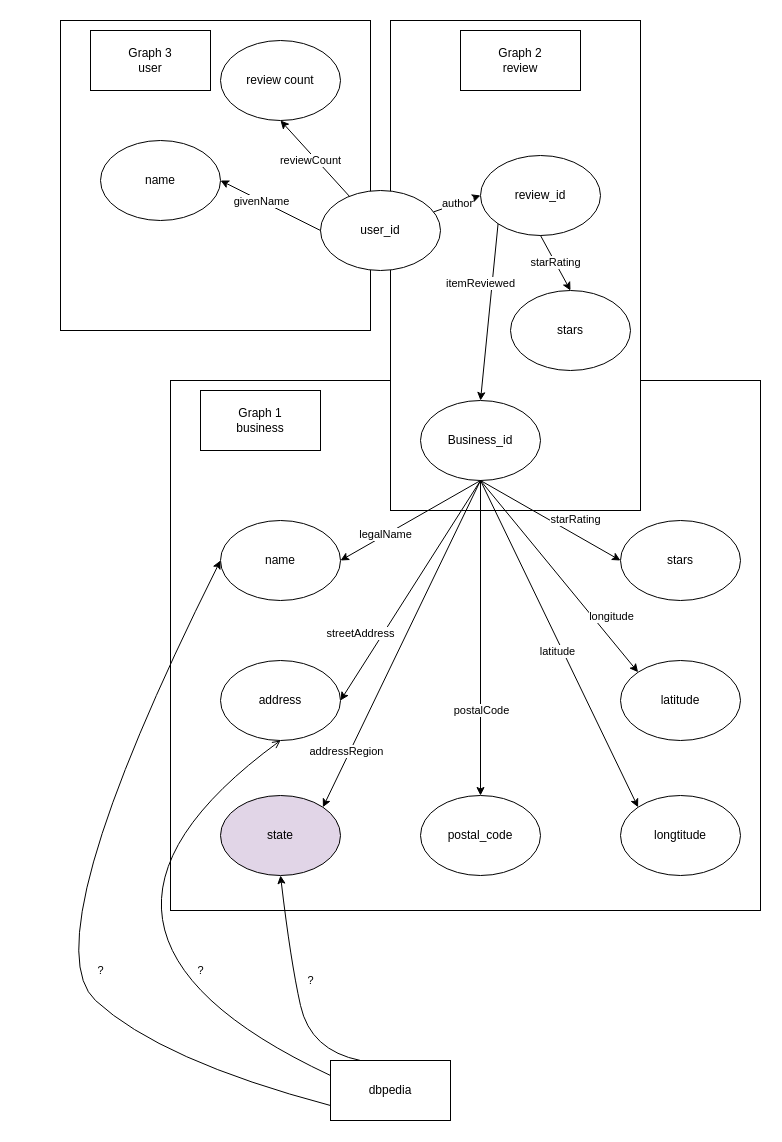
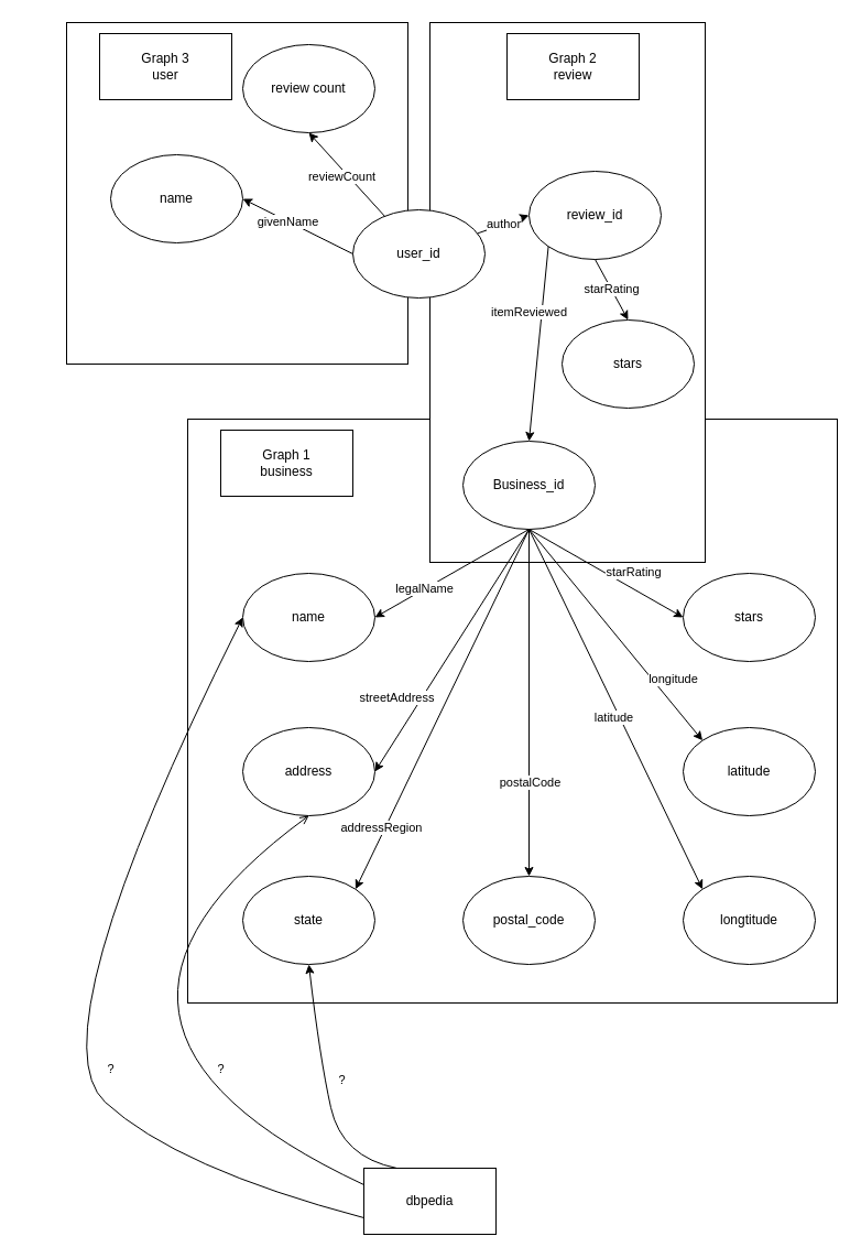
  <mxCell id="0" />
  <mxCell id="1" parent="0" />
  <mxCell id="2" value="" style="rounded=0;whiteSpace=wrap;html=1;" parent="1" vertex="1"><mxGeometry x="60" y="20" width="310" height="310" as="geometry" /></mxCell>
  <mxCell id="3" value="" style="rounded=0;whiteSpace=wrap;html=1;" parent="1" vertex="1"><mxGeometry x="170" y="380" width="590" height="530" as="geometry" /></mxCell>
  <mxCell id="4" value="" style="rounded=0;whiteSpace=wrap;html=1;" parent="1" vertex="1"><mxGeometry x="390" y="20" width="250" height="490" as="geometry" /></mxCell>
  <mxCell id="5" value="Business_id" style="ellipse;whiteSpace=wrap;html=1;" parent="1" vertex="1"><mxGeometry x="420" y="400" width="120" height="80" as="geometry" /></mxCell>
  <mxCell id="6" value="name" style="ellipse;whiteSpace=wrap;html=1;" parent="1" vertex="1"><mxGeometry x="220" y="520" width="120" height="80" as="geometry" /></mxCell>
  <mxCell id="7" value="stars" style="ellipse;whiteSpace=wrap;html=1;" parent="1" vertex="1"><mxGeometry x="620" y="520" width="120" height="80" as="geometry" /></mxCell>
  <mxCell id="8" value="address" style="ellipse;whiteSpace=wrap;html=1;" parent="1" vertex="1"><mxGeometry x="220" y="660" width="120" height="80" as="geometry" /></mxCell>
- <mxCell id="9" value="state" style="ellipse;whiteSpace=wrap;html=1;fillColor=#e1d5e7;" parent="1" vertex="1"><mxGeometry x="220" y="795" width="120" height="80" as="geometry" /></mxCell>
+ <mxCell id="9" value="state" style="ellipse;whiteSpace=wrap;html=1;" parent="1" vertex="1"><mxGeometry x="220" y="795" width="120" height="80" as="geometry" /></mxCell>
  <mxCell id="10" value="postal_code" style="ellipse;whiteSpace=wrap;html=1;" parent="1" vertex="1"><mxGeometry x="420" y="795" width="120" height="80" as="geometry" /></mxCell>
  <mxCell id="11" value="Graph 1&lt;br&gt;business" style="rounded=0;whiteSpace=wrap;html=1;" parent="1" vertex="1"><mxGeometry x="200" y="390" width="120" height="60" as="geometry" /></mxCell>
  <mxCell id="12" value="longtitude" style="ellipse;whiteSpace=wrap;html=1;" parent="1" vertex="1"><mxGeometry x="620" y="795" width="120" height="80" as="geometry" /></mxCell>
  <mxCell id="13" value="latitude" style="ellipse;whiteSpace=wrap;html=1;" parent="1" vertex="1"><mxGeometry x="620" y="660" width="120" height="80" as="geometry" /></mxCell>
  <mxCell id="14" value="" style="endArrow=classic;html=1;rounded=0;exitX=0.5;exitY=1;exitDx=0;exitDy=0;entryX=1;entryY=0.5;entryDx=0;entryDy=0;" parent="1" source="5" target="6" edge="1"><mxGeometry width="50" height="50" relative="1" as="geometry"><mxPoint x="430" y="690" as="sourcePoint" /><mxPoint x="480" y="640" as="targetPoint" /></mxGeometry></mxCell>
  <mxCell id="15" value="legalName" style="edgeLabel;html=1;align=center;verticalAlign=middle;resizable=0;points=[];" parent="14" vertex="1" connectable="0"><mxGeometry x="0.356" y="-1" relative="1" as="geometry"><mxPoint as="offset" /></mxGeometry></mxCell>
  <mxCell id="16" value="streetAddress" style="endArrow=classic;html=1;rounded=0;exitX=0.5;exitY=1;exitDx=0;exitDy=0;entryX=1;entryY=0.5;entryDx=0;entryDy=0;" parent="1" source="5" target="8" edge="1"><mxGeometry x="0.485" y="-19" width="50" height="50" relative="1" as="geometry"><mxPoint x="430" y="690" as="sourcePoint" /><mxPoint x="480" y="640" as="targetPoint" /><mxPoint as="offset" /></mxGeometry></mxCell>
  <mxCell id="17" value="" style="endArrow=classic;html=1;rounded=0;exitX=0.5;exitY=1;exitDx=0;exitDy=0;entryX=1;entryY=0;entryDx=0;entryDy=0;" parent="1" source="5" target="9" edge="1"><mxGeometry width="50" height="50" relative="1" as="geometry"><mxPoint x="430" y="690" as="sourcePoint" /><mxPoint x="480" y="640" as="targetPoint" /></mxGeometry></mxCell>
  <mxCell id="18" value="addressRegion" style="edgeLabel;html=1;align=center;verticalAlign=middle;resizable=0;points=[];" parent="17" vertex="1" connectable="0"><mxGeometry x="0.271" y="5" relative="1" as="geometry"><mxPoint x="-39" y="60" as="offset" /></mxGeometry></mxCell>
  <mxCell id="19" value="postalCode" style="endArrow=classic;html=1;rounded=0;exitX=0.5;exitY=1;exitDx=0;exitDy=0;entryX=0.5;entryY=0;entryDx=0;entryDy=0;" parent="1" source="5" target="10" edge="1"><mxGeometry x="0.459" y="1" width="50" height="50" relative="1" as="geometry"><mxPoint x="430" y="690" as="sourcePoint" /><mxPoint x="480" y="640" as="targetPoint" /><mxPoint as="offset" /></mxGeometry></mxCell>
  <mxCell id="20" value="latitude" style="endArrow=classic;html=1;rounded=0;exitX=0.5;exitY=1;exitDx=0;exitDy=0;entryX=0;entryY=0;entryDx=0;entryDy=0;" parent="1" source="5" target="12" edge="1"><mxGeometry x="0.032" y="-5" width="50" height="50" relative="1" as="geometry"><mxPoint x="430" y="690" as="sourcePoint" /><mxPoint x="480" y="640" as="targetPoint" /><mxPoint as="offset" /></mxGeometry></mxCell>
  <mxCell id="21" value="longitude" style="endArrow=classic;html=1;rounded=0;exitX=0.5;exitY=1;exitDx=0;exitDy=0;entryX=0;entryY=0;entryDx=0;entryDy=0;" parent="1" source="5" target="13" edge="1"><mxGeometry x="0.524" y="15" width="50" height="50" relative="1" as="geometry"><mxPoint x="430" y="690" as="sourcePoint" /><mxPoint x="480" y="640" as="targetPoint" /><mxPoint x="-1" as="offset" /></mxGeometry></mxCell>
  <mxCell id="22" value="" style="endArrow=classic;html=1;rounded=0;exitX=0.5;exitY=1;exitDx=0;exitDy=0;entryX=0;entryY=0.5;entryDx=0;entryDy=0;" parent="1" source="5" target="7" edge="1"><mxGeometry width="50" height="50" relative="1" as="geometry"><mxPoint x="430" y="690" as="sourcePoint" /><mxPoint x="480" y="640" as="targetPoint" /></mxGeometry></mxCell>
  <mxCell id="23" value="starRating" style="edgeLabel;html=1;align=center;verticalAlign=middle;resizable=0;points=[];" parent="22" vertex="1" connectable="0"><mxGeometry x="0.308" y="3" relative="1" as="geometry"><mxPoint x="2" y="-11" as="offset" /></mxGeometry></mxCell>
  <mxCell id="24" value="user_id" style="ellipse;whiteSpace=wrap;html=1;" parent="1" vertex="1"><mxGeometry x="320" y="190" width="120" height="80" as="geometry" /></mxCell>
  <mxCell id="25" value="review_id" style="ellipse;whiteSpace=wrap;html=1;" parent="1" vertex="1"><mxGeometry x="480" y="155" width="120" height="80" as="geometry" /></mxCell>
  <mxCell id="26" value="stars" style="ellipse;whiteSpace=wrap;html=1;" parent="1" vertex="1"><mxGeometry x="510" y="290" width="120" height="80" as="geometry" /></mxCell>
  <mxCell id="27" value="itemReviewed" style="endArrow=classic;html=1;rounded=0;entryX=0.5;entryY=0;entryDx=0;entryDy=0;exitX=0;exitY=1;exitDx=0;exitDy=0;" parent="1" source="25" target="5" edge="1"><mxGeometry x="-0.311" y="-12" width="50" height="50" relative="1" as="geometry"><mxPoint x="380" y="270" as="sourcePoint" /><mxPoint x="580" y="290" as="targetPoint" /><mxPoint as="offset" /></mxGeometry></mxCell>
  <mxCell id="28" value="author" style="endArrow=classic;html=1;rounded=0;entryX=0;entryY=0.5;entryDx=0;entryDy=0;" parent="1" source="24" target="25" edge="1"><mxGeometry width="50" height="50" relative="1" as="geometry"><mxPoint x="610" y="130" as="sourcePoint" /><mxPoint x="660" y="80" as="targetPoint" /></mxGeometry></mxCell>
  <mxCell id="29" value="starRating" style="endArrow=classic;html=1;rounded=0;entryX=0.5;entryY=0;entryDx=0;entryDy=0;exitX=0.5;exitY=1;exitDx=0;exitDy=0;" parent="1" source="25" target="26" edge="1"><mxGeometry width="50" height="50" relative="1" as="geometry"><mxPoint x="610" y="130" as="sourcePoint" /><mxPoint x="660" y="80" as="targetPoint" /></mxGeometry></mxCell>
  <mxCell id="30" value="Graph 2&lt;br&gt;review" style="rounded=0;whiteSpace=wrap;html=1;" parent="1" vertex="1"><mxGeometry x="460" y="30" width="120" height="60" as="geometry" /></mxCell>
  <mxCell id="31" value="name" style="ellipse;whiteSpace=wrap;html=1;" parent="1" vertex="1"><mxGeometry x="100" y="140" width="120" height="80" as="geometry" /></mxCell>
  <mxCell id="32" value="review count" style="ellipse;whiteSpace=wrap;html=1;" parent="1" vertex="1"><mxGeometry x="220" y="40" width="120" height="80" as="geometry" /></mxCell>
  <mxCell id="33" value="" style="endArrow=classic;html=1;rounded=0;exitX=0;exitY=0.5;exitDx=0;exitDy=0;entryX=1;entryY=0.5;entryDx=0;entryDy=0;" parent="1" source="24" target="31" edge="1"><mxGeometry width="50" height="50" relative="1" as="geometry"><mxPoint x="80" y="-60" as="sourcePoint" /><mxPoint x="130" y="-110" as="targetPoint" /></mxGeometry></mxCell>
  <mxCell id="34" value="givenName" style="edgeLabel;html=1;align=center;verticalAlign=middle;resizable=0;points=[];" parent="33" vertex="1" connectable="0"><mxGeometry x="-0.233" y="3" relative="1" as="geometry"><mxPoint x="-20" y="-13" as="offset" /></mxGeometry></mxCell>
  <mxCell id="35" value="" style="endArrow=classic;html=1;rounded=0;entryX=0.5;entryY=1;entryDx=0;entryDy=0;" parent="1" source="24" target="32" edge="1"><mxGeometry width="50" height="50" relative="1" as="geometry"><mxPoint x="490" y="320" as="sourcePoint" /><mxPoint x="270" y="290" as="targetPoint" /></mxGeometry></mxCell>
  <mxCell id="36" value="reviewCount" style="edgeLabel;html=1;align=center;verticalAlign=middle;resizable=0;points=[];" parent="35" vertex="1" connectable="0"><mxGeometry x="0.203" y="3" relative="1" as="geometry"><mxPoint x="5" y="8" as="offset" /></mxGeometry></mxCell>
  <mxCell id="37" value="Graph 3&lt;br&gt;user" style="rounded=0;whiteSpace=wrap;html=1;" parent="1" vertex="1"><mxGeometry x="90" y="30" width="120" height="60" as="geometry" /></mxCell>
  <mxCell id="38" value="dbpedia" style="rounded=0;whiteSpace=wrap;html=1;" parent="1" vertex="1"><mxGeometry x="330" y="1060" width="120" height="60" as="geometry" /></mxCell>
  <mxCell id="39" value="?" style="curved=1;endArrow=classic;html=1;rounded=0;entryX=0.5;entryY=1;entryDx=0;entryDy=0;exitX=0.25;exitY=0;exitDx=0;exitDy=0;" parent="1" source="38" target="9" edge="1"><mxGeometry x="0.043" y="-15" width="50" height="50" relative="1" as="geometry"><mxPoint x="290" y="1020" as="sourcePoint" /><mxPoint x="480" y="830" as="targetPoint" /><Array as="points"><mxPoint x="310" y="1050" /><mxPoint x="290" y="960" /></Array><mxPoint as="offset" /></mxGeometry></mxCell>
  <mxCell id="40" value="?" style="curved=1;endArrow=open;html=1;rounded=0;entryX=0.5;entryY=1;entryDx=0;entryDy=0;exitX=0;exitY=0.25;exitDx=0;exitDy=0;" parent="1" source="38" target="8" edge="1"><mxGeometry x="-0.511" y="-40" width="50" height="50" relative="1" as="geometry"><mxPoint x="340" y="1100" as="sourcePoint" /><mxPoint x="290" y="885" as="targetPoint" /><Array as="points"><mxPoint x="20" y="930" /></Array><mxPoint as="offset" /></mxGeometry></mxCell>
  <mxCell id="41" value="?" style="curved=1;endArrow=classic;html=1;rounded=0;entryX=0;entryY=0.5;entryDx=0;entryDy=0;exitX=0;exitY=0.75;exitDx=0;exitDy=0;" parent="1" source="38" target="6" edge="1"><mxGeometry x="-0.277" y="-25" width="50" height="50" relative="1" as="geometry"><mxPoint x="340" y="1085" as="sourcePoint" /><mxPoint x="290" y="750" as="targetPoint" /><Array as="points"><mxPoint x="160" y="1060" /><mxPoint x="30" y="940" /></Array><mxPoint as="offset" /></mxGeometry></mxCell>
